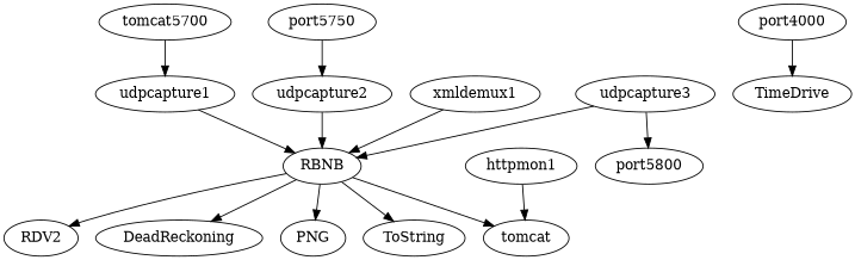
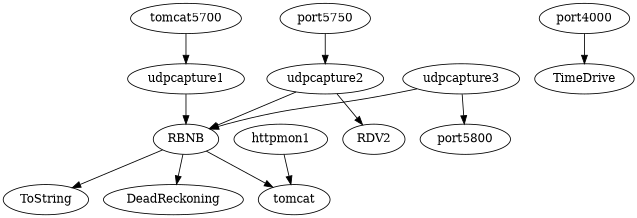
  digraph {
    n1 [label=tomcat5700]
    udpcapture1
    RBNB
    RDV2
    DeadReckoning
    tomcat
-   PNG
    ToString
    port5750
    udpcapture2
    udpcapture3
    port5800
    httpmon1
-   xmldemux1
    port4000
    TimeDrive
    n1 -> udpcapture1
    udpcapture1 -> RBNB
-   RBNB -> RDV2
+   udpcapture2 -> RDV2
    RBNB -> DeadReckoning
    RBNB -> tomcat
-   RBNB -> PNG
    RBNB -> ToString
    port5750 -> udpcapture2
    udpcapture2 -> RBNB
    udpcapture3 -> RBNB
    udpcapture3 -> port5800
    httpmon1 -> tomcat
-   xmldemux1 -> RBNB
    port4000 -> TimeDrive
  }
